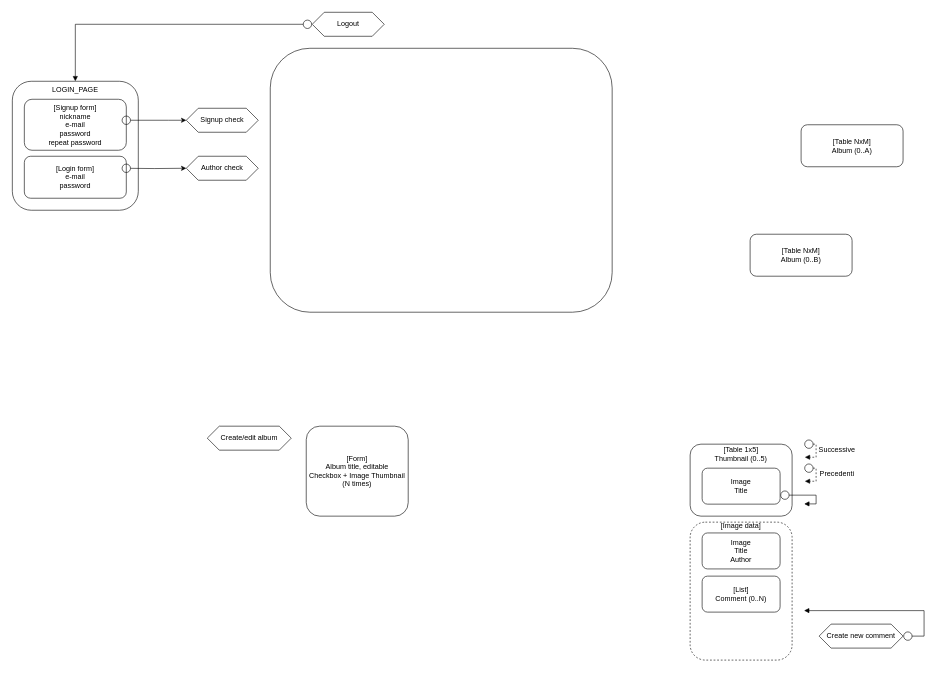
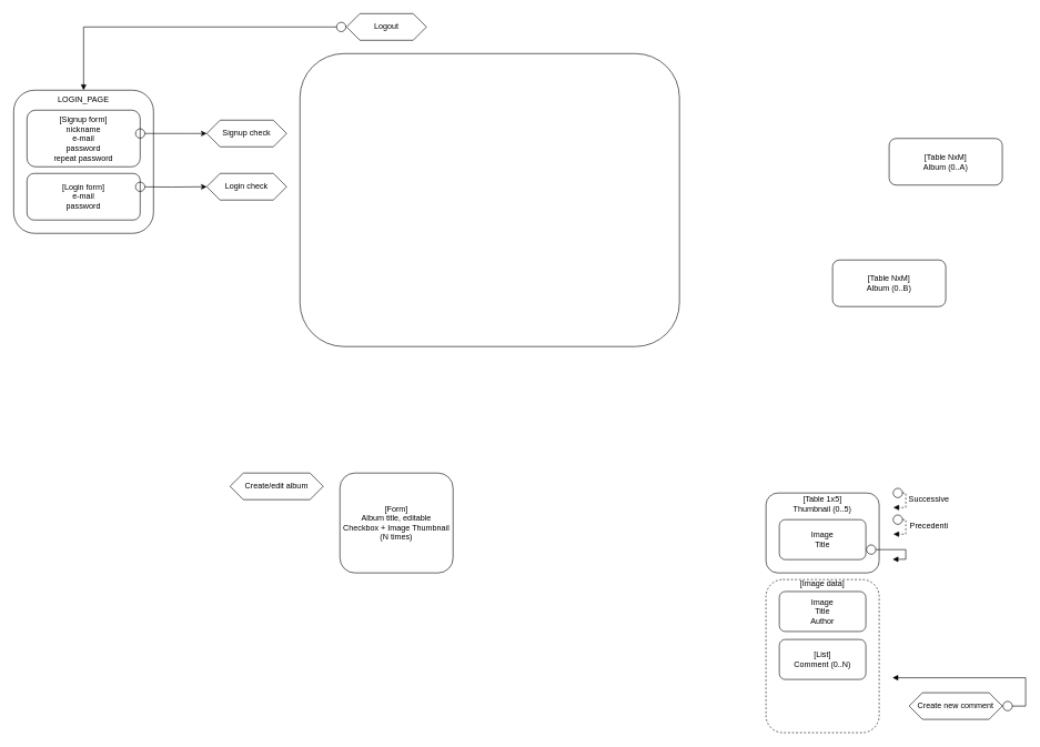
  <mxCell id="0" />
  <mxCell id="1" parent="0" />
- <mxCell id="2" value="Author check" style="shape=hexagon;perimeter=hexagonPerimeter2;whiteSpace=wrap;html=1;fixedSize=1;strokeColor=default;" parent="1" vertex="1"><mxGeometry x="310" y="260" width="120" height="40" as="geometry" /></mxCell>
+ <mxCell id="2" value="Login check" style="shape=hexagon;perimeter=hexagonPerimeter2;whiteSpace=wrap;html=1;fixedSize=1;strokeColor=default;" parent="1" vertex="1"><mxGeometry x="310" y="260" width="120" height="40" as="geometry" /></mxCell>
  <mxCell id="3" value="&lt;span&gt;[Table NxM]&lt;/span&gt;&lt;br&gt;&lt;span&gt;Album (0..A)&lt;/span&gt;" style="rounded=1;whiteSpace=wrap;html=1;strokeColor=default;" parent="1" vertex="1"><mxGeometry x="1335" y="207.5" width="170" height="70" as="geometry" /></mxCell>
  <mxCell id="4" value="&lt;span&gt;[Table NxM]&lt;/span&gt;&lt;br&gt;&lt;span&gt;Album (0..B)&lt;/span&gt;" style="rounded=1;whiteSpace=wrap;html=1;strokeColor=default;" parent="1" vertex="1"><mxGeometry x="1250" y="390" width="170" height="70" as="geometry" /></mxCell>
  <mxCell id="5" style="edgeStyle=orthogonalEdgeStyle;rounded=0;orthogonalLoop=1;jettySize=auto;html=1;exitX=1;exitY=0.25;exitDx=0;exitDy=0;startArrow=circle;startFill=0;endArrow=block;endFill=1;strokeColor=#000000;entryX=1.006;entryY=0.359;entryDx=0;entryDy=0;entryPerimeter=0;dashed=1;" parent="1" edge="1"><mxGeometry relative="1" as="geometry"><mxPoint x="1341.26" y="761.8" as="targetPoint" /><mxPoint x="1340" y="740" as="sourcePoint" /><Array as="points"><mxPoint x="1360" y="740" /><mxPoint x="1360" y="762" /></Array></mxGeometry></mxCell>
  <mxCell id="6" value="&lt;span&gt;[Table 1x5]&lt;/span&gt;&lt;br&gt;&lt;span&gt;Thumbnail (0..5)&lt;br&gt;&lt;br&gt;&lt;br&gt;&lt;br&gt;&lt;br&gt;&lt;br&gt;&lt;br&gt;&lt;/span&gt;" style="rounded=1;whiteSpace=wrap;html=1;strokeColor=default;" parent="1" vertex="1"><mxGeometry x="1150" y="740" width="170" height="120" as="geometry" /></mxCell>
  <mxCell id="7" style="edgeStyle=orthogonalEdgeStyle;rounded=0;orthogonalLoop=1;jettySize=auto;html=1;entryX=1.001;entryY=0.316;entryDx=0;entryDy=0;entryPerimeter=0;startArrow=circle;startFill=0;endArrow=block;endFill=1;strokeColor=#000000;exitX=1;exitY=0.75;exitDx=0;exitDy=0;" parent="1" source="8" edge="1"><mxGeometry relative="1" as="geometry"><Array as="points"><mxPoint x="1360" y="825" /><mxPoint x="1360" y="840" /></Array><mxPoint x="1340.21" y="839.56" as="targetPoint" /></mxGeometry></mxCell>
  <mxCell id="8" value="Image&lt;br&gt;Title" style="rounded=1;whiteSpace=wrap;html=1;strokeColor=default;" parent="1" vertex="1"><mxGeometry x="1170" y="780" width="130" height="60" as="geometry" /></mxCell>
  <mxCell id="9" value="Successive" style="text;html=1;strokeColor=none;fillColor=none;align=center;verticalAlign=middle;whiteSpace=wrap;rounded=0;" parent="1" vertex="1"><mxGeometry x="1365" y="740" width="60" height="20" as="geometry" /></mxCell>
  <mxCell id="10" value="Precedenti" style="text;html=1;strokeColor=none;fillColor=none;align=center;verticalAlign=middle;whiteSpace=wrap;rounded=0;" parent="1" vertex="1"><mxGeometry x="1365" y="779" width="60" height="20" as="geometry" /></mxCell>
  <mxCell id="11" value="Signup check" style="shape=hexagon;perimeter=hexagonPerimeter2;whiteSpace=wrap;html=1;fixedSize=1;strokeColor=default;" parent="1" vertex="1"><mxGeometry x="310" y="180" width="120" height="40" as="geometry" /></mxCell>
  <mxCell id="12" value="" style="rounded=1;whiteSpace=wrap;html=1;strokeColor=default;" parent="1" vertex="1"><mxGeometry x="20" y="135" width="210" height="215" as="geometry" /></mxCell>
  <mxCell id="13" value="[Signup form]&lt;br&gt;nickname&lt;br&gt;e-mail&lt;br&gt;password&lt;br&gt;repeat password" style="rounded=1;whiteSpace=wrap;html=1;strokeColor=default;" parent="1" vertex="1"><mxGeometry x="40" y="165" width="170" height="85" as="geometry" /></mxCell>
  <mxCell id="14" value="LOGIN_PAGE" style="text;html=1;strokeColor=none;fillColor=none;align=center;verticalAlign=middle;whiteSpace=wrap;rounded=0;" parent="1" vertex="1"><mxGeometry x="20" y="135" width="210" height="30" as="geometry" /></mxCell>
  <mxCell id="15" value="[Login form]&lt;br&gt;e-mail&lt;br&gt;password" style="rounded=1;whiteSpace=wrap;html=1;strokeColor=default;" parent="1" vertex="1"><mxGeometry x="40" y="260" width="170" height="70" as="geometry" /></mxCell>
  <mxCell id="16" style="edgeStyle=orthogonalEdgeStyle;rounded=0;orthogonalLoop=1;jettySize=auto;html=1;startArrow=circle;startFill=0;" parent="1" target="2" edge="1"><mxGeometry relative="1" as="geometry"><mxPoint x="202" y="280" as="sourcePoint" /><Array as="points" /></mxGeometry></mxCell>
  <mxCell id="17" style="edgeStyle=orthogonalEdgeStyle;rounded=0;orthogonalLoop=1;jettySize=auto;html=1;startArrow=circle;startFill=0;entryX=0;entryY=0.5;entryDx=0;entryDy=0;" parent="1" target="11" edge="1"><mxGeometry relative="1" as="geometry"><mxPoint x="202" y="200" as="sourcePoint" /><mxPoint x="310" y="199" as="targetPoint" /><Array as="points"><mxPoint x="280" y="200" /><mxPoint x="280" y="200" /></Array></mxGeometry></mxCell>
  <mxCell id="18" style="edgeStyle=orthogonalEdgeStyle;rounded=0;orthogonalLoop=1;jettySize=auto;html=1;exitX=1;exitY=0.25;exitDx=0;exitDy=0;startArrow=circle;startFill=0;endArrow=block;endFill=1;strokeColor=#000000;entryX=1.006;entryY=0.359;entryDx=0;entryDy=0;entryPerimeter=0;dashed=1;" parent="1" edge="1"><mxGeometry relative="1" as="geometry"><mxPoint x="1341.26" y="801.8" as="targetPoint" /><mxPoint x="1340" y="780" as="sourcePoint" /><Array as="points"><mxPoint x="1360" y="780" /><mxPoint x="1360" y="802" /></Array></mxGeometry></mxCell>
  <mxCell id="19" value="&lt;span&gt;[Image data]&lt;br&gt;&lt;br&gt;&lt;br&gt;&lt;br&gt;&lt;br&gt;&lt;br&gt;&lt;br&gt;&lt;br&gt;&lt;br&gt;&lt;br&gt;&lt;br&gt;&lt;br&gt;&lt;br&gt;&lt;br&gt;&lt;br&gt;&lt;br&gt;&lt;/span&gt;" style="rounded=1;whiteSpace=wrap;html=1;strokeColor=default;dashed=1;" parent="1" vertex="1"><mxGeometry x="1150" y="870" width="170" height="230" as="geometry" /></mxCell>
  <mxCell id="20" value="Image&lt;br&gt;Title&lt;br&gt;Author" style="rounded=1;whiteSpace=wrap;html=1;strokeColor=default;" parent="1" vertex="1"><mxGeometry x="1170" y="888" width="130" height="60" as="geometry" /></mxCell>
  <mxCell id="21" value="[List]&lt;br&gt;Comment (0..N)" style="rounded=1;whiteSpace=wrap;html=1;strokeColor=default;" parent="1" vertex="1"><mxGeometry x="1170" y="960" width="130" height="60" as="geometry" /></mxCell>
  <mxCell id="22" style="edgeStyle=orthogonalEdgeStyle;rounded=0;orthogonalLoop=1;jettySize=auto;html=1;entryX=1;entryY=0.75;entryDx=0;entryDy=0;startArrow=circle;startFill=0;endArrow=block;endFill=1;strokeColor=#000000;" parent="1" source="23" edge="1"><mxGeometry relative="1" as="geometry"><Array as="points"><mxPoint x="1540" y="1060" /><mxPoint x="1540" y="1018" /></Array><mxPoint x="1340" y="1017.5" as="targetPoint" /></mxGeometry></mxCell>
  <mxCell id="23" value="Create new comment" style="shape=hexagon;perimeter=hexagonPerimeter2;whiteSpace=wrap;html=1;fixedSize=1;strokeColor=default;" parent="1" vertex="1"><mxGeometry x="1365" y="1040" width="140" height="40" as="geometry" /></mxCell>
  <mxCell id="24" style="edgeStyle=orthogonalEdgeStyle;rounded=0;orthogonalLoop=1;jettySize=auto;html=1;startArrow=circle;startFill=0;endArrow=block;endFill=1;strokeColor=#000000;" parent="1" source="25" target="12" edge="1"><mxGeometry relative="1" as="geometry" /></mxCell>
  <mxCell id="25" value="Logout" style="shape=hexagon;perimeter=hexagonPerimeter2;whiteSpace=wrap;html=1;fixedSize=1;strokeColor=default;" parent="1" vertex="1"><mxGeometry x="520" y="20" width="120" height="40" as="geometry" /></mxCell>
  <mxCell id="26" value="&lt;span&gt;[Form]&lt;br&gt;&lt;/span&gt;Album title, editable&lt;br&gt;&lt;span&gt;Checkbox + Image Thumbnail (N times)&lt;/span&gt;" style="rounded=1;whiteSpace=wrap;html=1;strokeColor=default;" parent="1" vertex="1"><mxGeometry x="510" y="710" width="170" height="150" as="geometry" /></mxCell>
  <mxCell id="27" value="Create/edit album" style="shape=hexagon;perimeter=hexagonPerimeter2;whiteSpace=wrap;html=1;fixedSize=1;strokeColor=default;" parent="1" vertex="1"><mxGeometry x="345" y="710" width="140" height="40" as="geometry" /></mxCell>
  <mxCell id="28" value="" style="rounded=1;whiteSpace=wrap;html=1;" vertex="1" parent="1"><mxGeometry x="450" y="80" width="570" height="440" as="geometry" /></mxCell>
